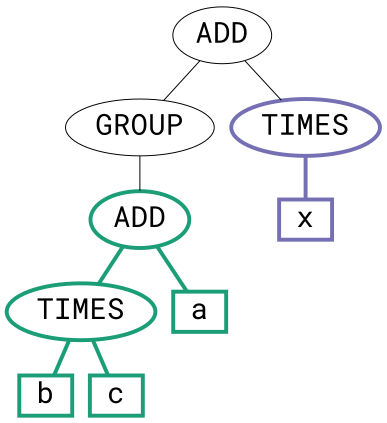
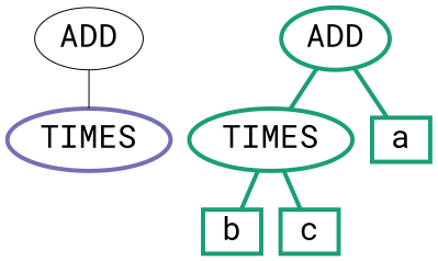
  graph {
    fontname="Roboto Mono"
    node [fontname="Roboto Mono" fontsize=30 color="/dark23/1" penwidth=4]
    edge [fontname="Roboto Mono" color="/dark23/1" penwidth=4]
    n1 [label=ADD color="" penwidth=""]
-   n2 [label=GROUP color="" penwidth=""]
    n3 [color="/dark23/3" label=TIMES]
    n4 [label=ADD]
-   n5 [color="/dark23/3" label=x shape=box]
    n6 [label=TIMES]
    n7 [label=a shape=box]
    n8 [label=b shape=box]
    n9 [label=c shape=box]
-   n1 -- n2 [color="" penwidth=""]
    n1 -- n3 [color="" penwidth=""]
-   n2 -- n4 [color="" penwidth=""]
-   n3 -- n5 [color="/dark23/3"]
    n4 -- n6
    n4 -- n7
    n6 -- n8
    n6 -- n9
  }
